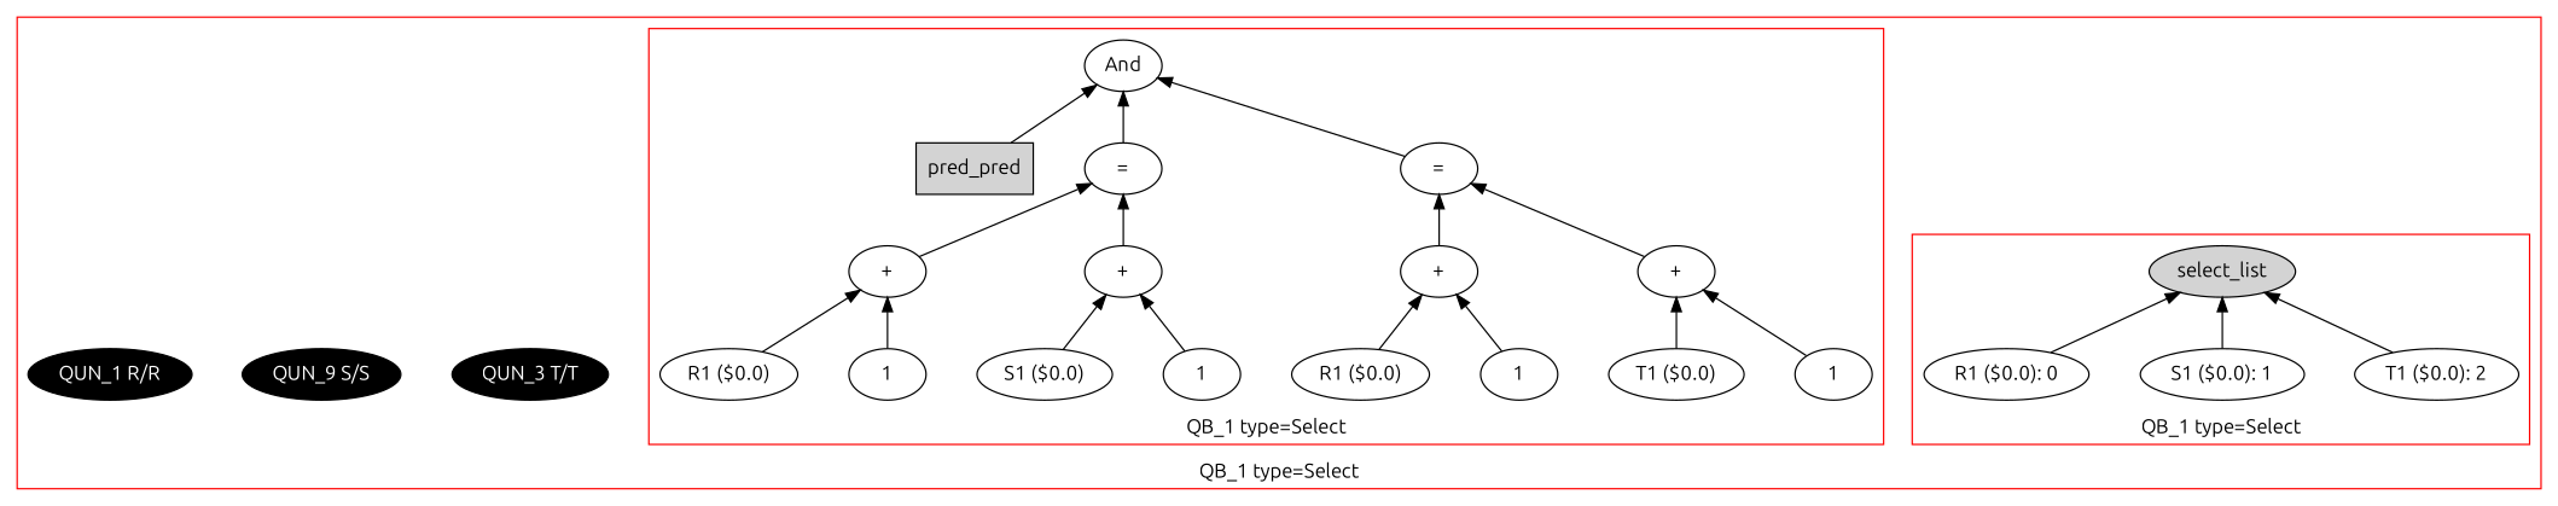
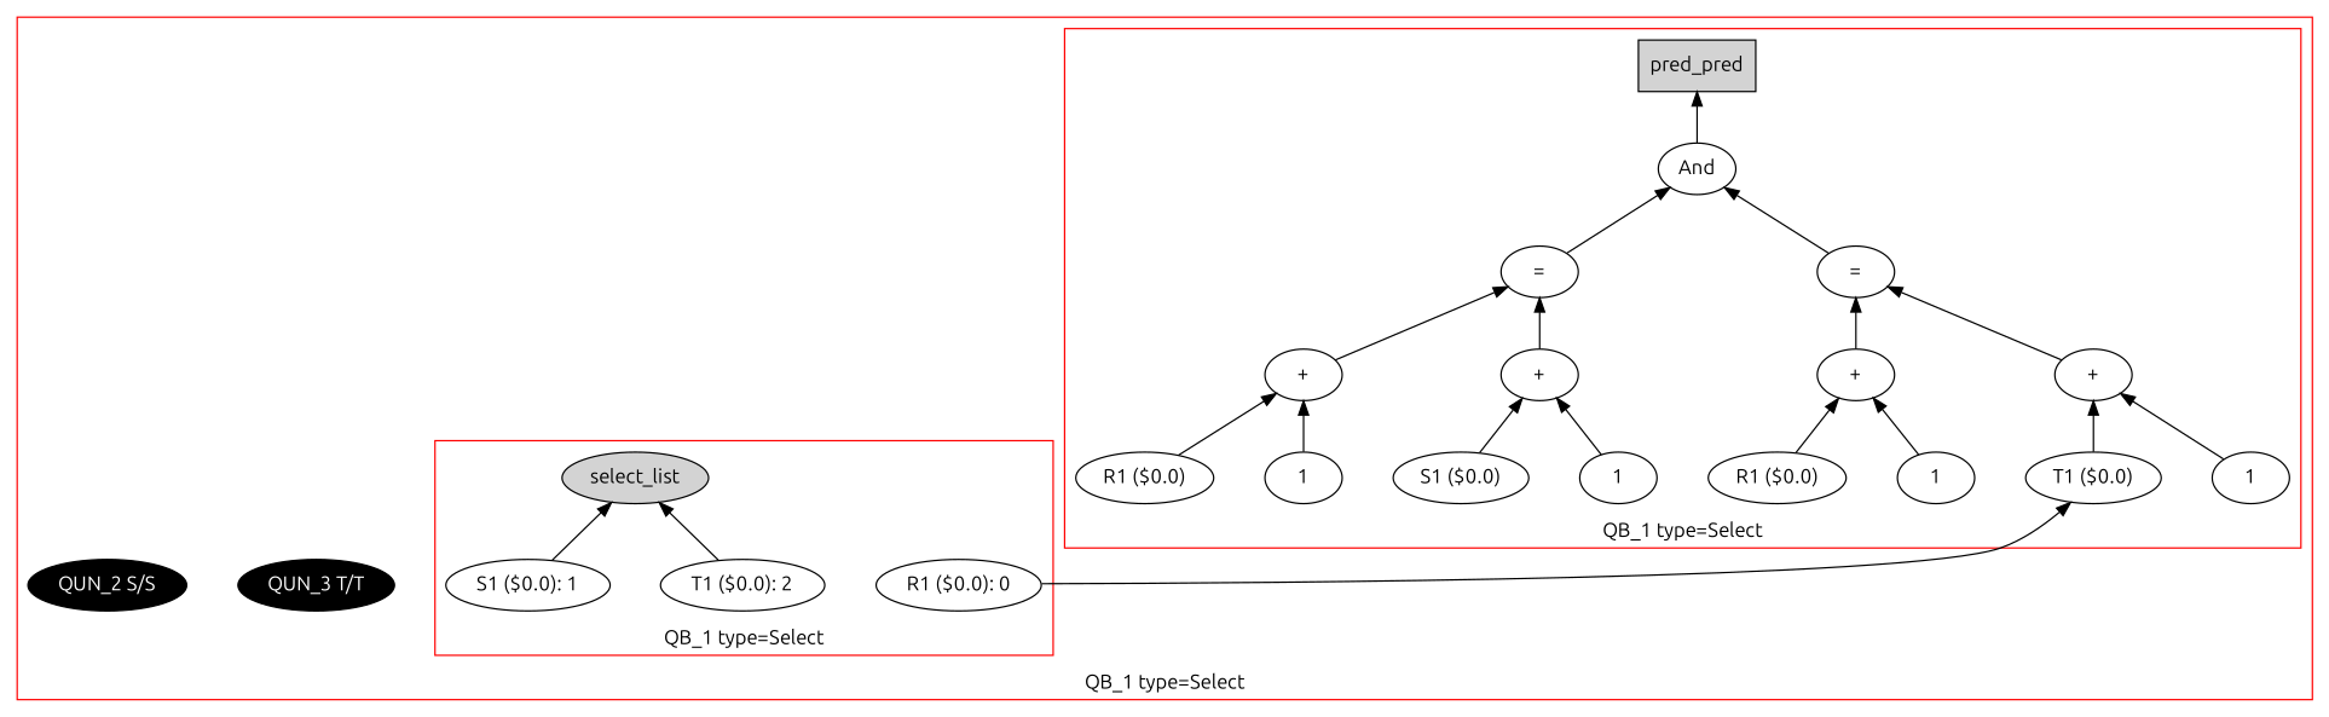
  digraph {
    fontname=Ubuntu
    nodesep=0.5
    ordering=in
    rankdir=BT
    node [fontname=Ubuntu]
    edge [fontname=Ubuntu]
    n1 [label=select_list shape=ellipse style=filled]
    n2 [label="R1 ($0.0): 0"]
    n3 [label="S1 ($0.0): 1"]
    n4 [label="T1 ($0.0): 2"]
    n5 [label=And]
    n6 [label=pred_pred shape=box style=filled]
    n7 [label="="]
    n8 [label="+"]
    n9 [label="R1 ($0.0)"]
    n10 [label=1]
    n11 [label="+"]
    n12 [label="S1 ($0.0)"]
    n13 [label=1]
    n14 [label="="]
    n15 [label="+"]
    n16 [label="R1 ($0.0)"]
    n17 [label=1]
    n18 [label="+"]
    n19 [label="T1 ($0.0)"]
    n20 [label=1]
    n21 [fillcolor=black fontcolor=white label="QUN_3 T/T" style=filled]
-   n22 [fillcolor=black fontcolor=white label="QUN_9 S/S" style=filled]
-   n23 [fillcolor=black fontcolor=white label="QUN_1 R/R" style=filled]
+   n22 [fillcolor=black fontcolor=white label="QUN_2 S/S" style=filled]
    subgraph cluster_1 {
      color=red
      label="QB_1 type=Select"
      n21
      n22
-     n23
      subgraph cluster_2 {
        color=red
        label="QB_1 type=Select"
        n1
        n2
        n3
        n4
      }
      subgraph cluster_3 {
        color=red
        label="QB_1 type=Select"
        n5
        n6
        n7
        n8
        n9
        n10
        n11
        n12
        n13
        n14
        n15
        n16
        n17
        n18
        n19
        n20
      }
    }
-   n2 -> n1
+   n2 -> n19
    n3 -> n1
    n4 -> n1
-   n6 -> n5
+   n5 -> n6
    n7 -> n5
    n8 -> n7
    n9 -> n8
    n10 -> n8
    n11 -> n7
    n12 -> n11
    n13 -> n11
    n14 -> n5
    n15 -> n14
    n16 -> n15
    n17 -> n15
    n18 -> n14
    n19 -> n18
    n20 -> n18
  }
